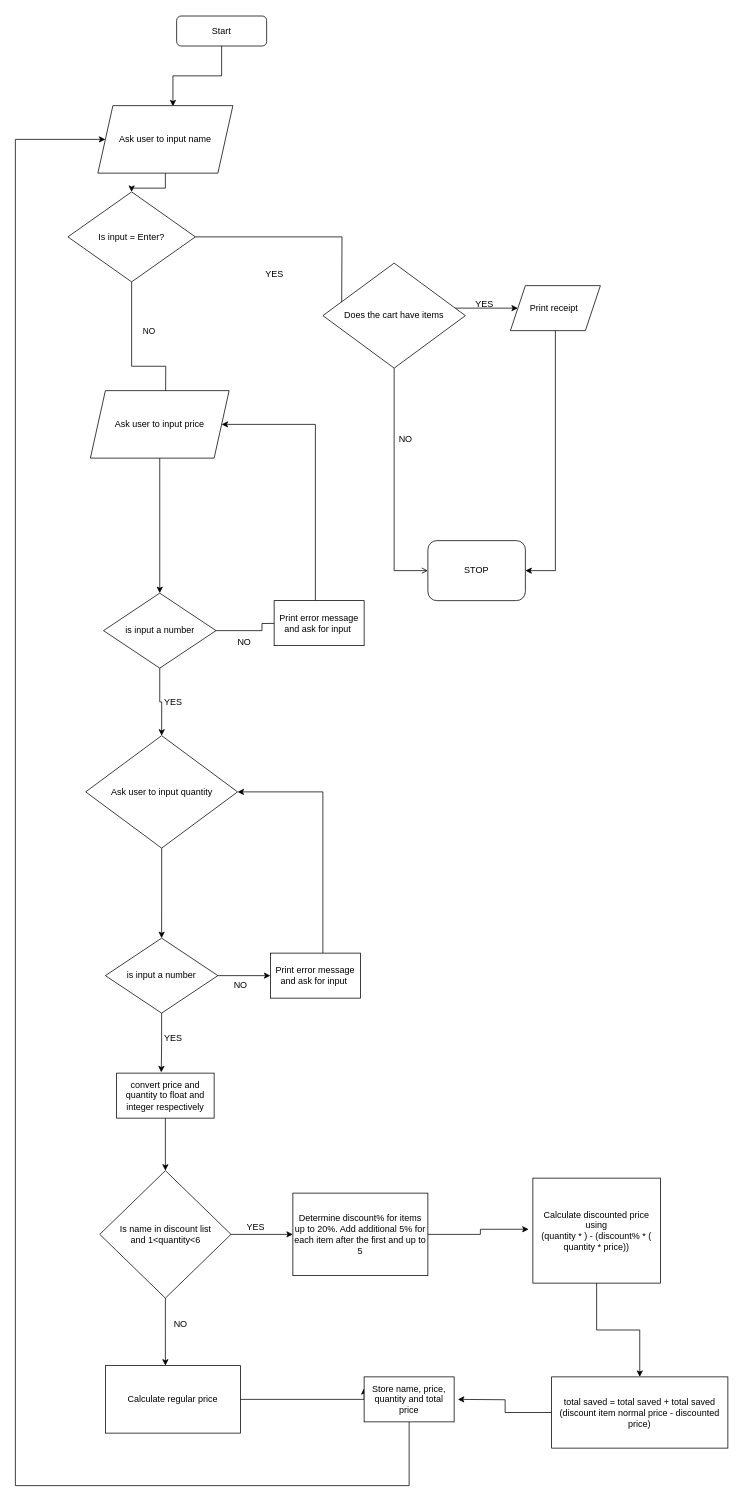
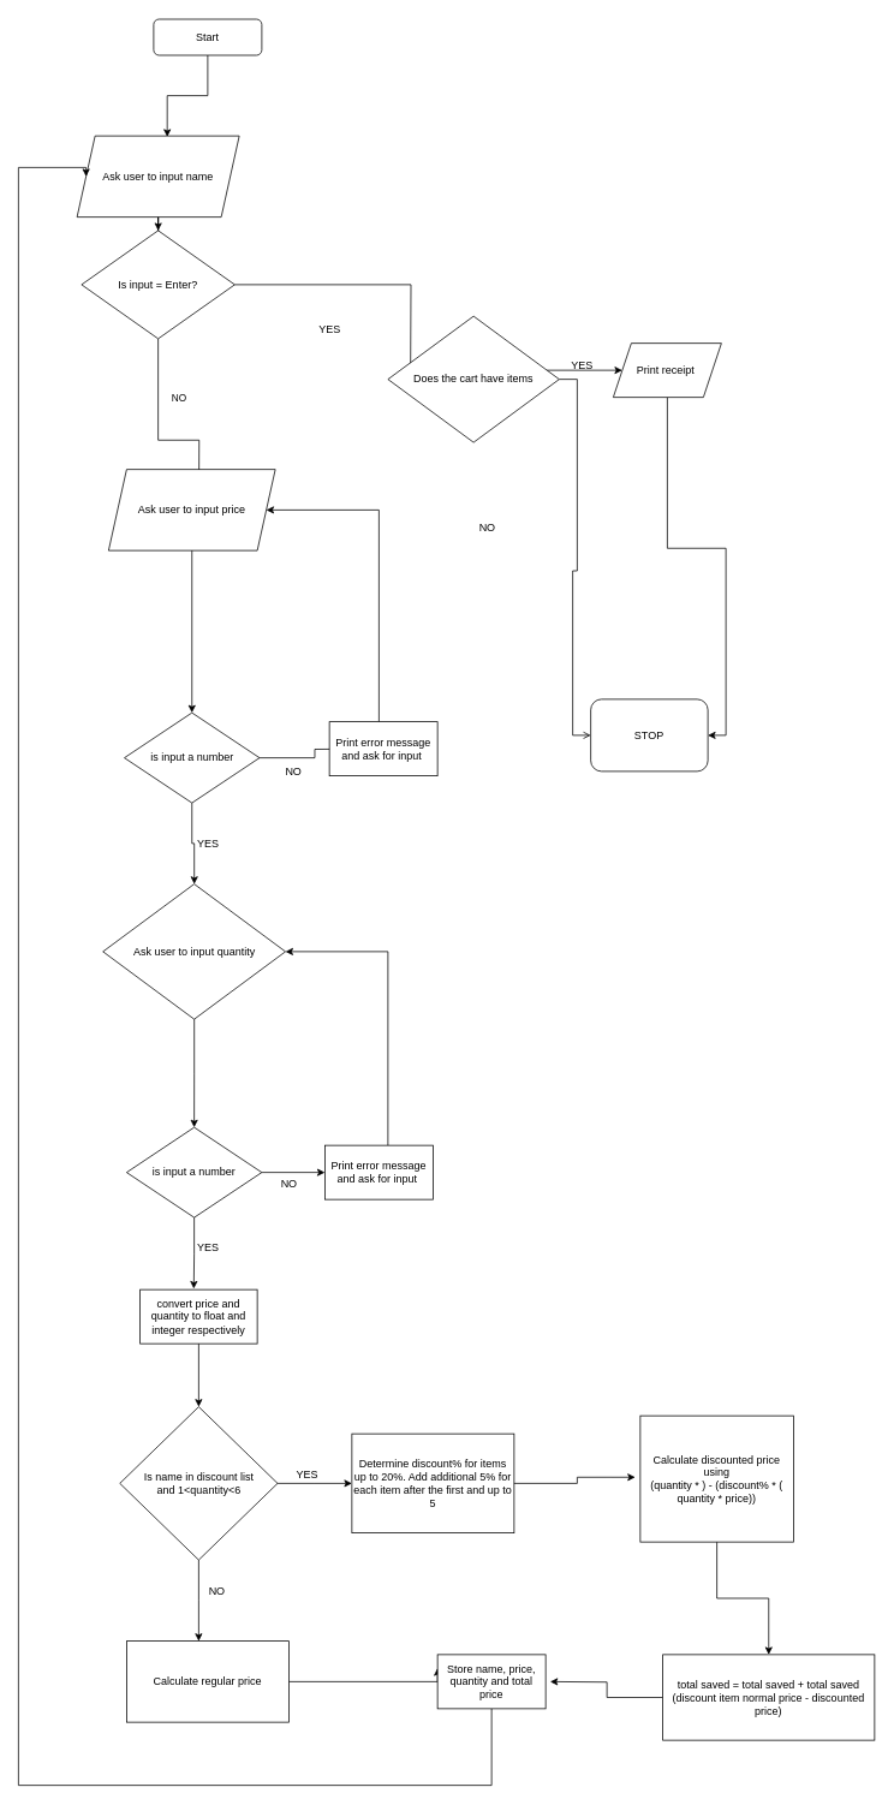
  <mxCell id="0" />
  <mxCell id="1" parent="0" />
  <mxCell id="2" style="edgeStyle=orthogonalEdgeStyle;rounded=0;orthogonalLoop=1;jettySize=auto;html=1;entryX=0.556;entryY=0.011;entryDx=0;entryDy=0;entryPerimeter=0;" parent="1" source="3" target="5" edge="1"><mxGeometry relative="1" as="geometry" /></mxCell>
- <mxCell id="3" value="Start" style="rounded=1;whiteSpace=wrap;html=1;fontSize=12;glass=0;strokeWidth=1;shadow=0;" parent="1" vertex="1"><mxGeometry x="235" y="20.5" width="120" height="40" as="geometry" /></mxCell>
+ <mxCell id="3" value="Start" style="rounded=1;whiteSpace=wrap;html=1;fontSize=12;glass=0;strokeWidth=1;shadow=0;" parent="1" vertex="1"><mxGeometry x="170" y="20.5" width="120" height="40" as="geometry" /></mxCell>
  <mxCell id="4" style="edgeStyle=orthogonalEdgeStyle;rounded=0;orthogonalLoop=1;jettySize=auto;html=1;" parent="1" source="5" target="9" edge="1"><mxGeometry relative="1" as="geometry" /></mxCell>
- <mxCell id="5" value="Ask user to input name" style="shape=parallelogram;perimeter=parallelogramPerimeter;whiteSpace=wrap;html=1;fixedSize=1;" parent="1" vertex="1"><mxGeometry x="130" y="140" width="180" height="90" as="geometry" /></mxCell>
+ <mxCell id="5" value="Ask user to input name" style="shape=parallelogram;perimeter=parallelogramPerimeter;whiteSpace=wrap;html=1;fixedSize=1;" parent="1" vertex="1"><mxGeometry x="85" y="150" width="180" height="90" as="geometry" /></mxCell>
  <mxCell id="6" style="edgeStyle=orthogonalEdgeStyle;rounded=0;orthogonalLoop=1;jettySize=auto;html=1;entryX=0;entryY=0.5;entryDx=0;entryDy=0;" parent="1" source="9" edge="1"><mxGeometry relative="1" as="geometry"><mxPoint x="455" y="420" as="targetPoint" /><Array as="points" /></mxGeometry></mxCell>
  <mxCell id="7" style="edgeStyle=orthogonalEdgeStyle;rounded=0;orthogonalLoop=1;jettySize=auto;html=1;" parent="1" source="9" edge="1"><mxGeometry relative="1" as="geometry"><mxPoint x="220" y="600" as="targetPoint" /></mxGeometry></mxCell>
  <mxCell id="8" value="NO" style="edgeLabel;html=1;align=center;verticalAlign=middle;resizable=0;points=[];" parent="7" vertex="1" connectable="0"><mxGeometry x="0.006" y="1" relative="1" as="geometry"><mxPoint x="-1" y="-46" as="offset" /></mxGeometry></mxCell>
  <mxCell id="9" value="Is input = Enter?" style="rhombus;whiteSpace=wrap;html=1;" parent="1" vertex="1"><mxGeometry x="90" y="255" width="170" height="120" as="geometry" /></mxCell>
  <mxCell id="10" value="YES" style="text;html=1;align=center;verticalAlign=middle;resizable=0;points=[];autosize=1;strokeColor=none;fillColor=none;" parent="1" vertex="1"><mxGeometry x="340" y="350" width="50" height="30" as="geometry" /></mxCell>
  <mxCell id="11" value="Ask user to input price" style="shape=parallelogram;perimeter=parallelogramPerimeter;whiteSpace=wrap;html=1;fixedSize=1;" parent="1" vertex="1"><mxGeometry x="120" y="520" width="185" height="90" as="geometry" /></mxCell>
  <mxCell id="12" style="edgeStyle=orthogonalEdgeStyle;rounded=0;orthogonalLoop=1;jettySize=auto;html=1;entryX=0.5;entryY=0;entryDx=0;entryDy=0;" parent="1" source="13" target="36" edge="1"><mxGeometry relative="1" as="geometry"><mxPoint x="215" y="1240" as="targetPoint" /></mxGeometry></mxCell>
  <mxCell id="13" value="Ask user to input quantity" style="rhombus;whiteSpace=wrap;html=1;" parent="1" vertex="1"><mxGeometry x="113.75" y="980" width="202.5" height="150" as="geometry" /></mxCell>
  <mxCell id="14" style="edgeStyle=orthogonalEdgeStyle;rounded=0;orthogonalLoop=1;jettySize=auto;html=1;entryX=0.5;entryY=0;entryDx=0;entryDy=0;" parent="1" source="15" target="19" edge="1"><mxGeometry relative="1" as="geometry" /></mxCell>
  <mxCell id="15" value="Calculate discounted price using&lt;br&gt;(quantity * ) - (discount% * ( quantity * price))" style="rounded=0;whiteSpace=wrap;html=1;" parent="1" vertex="1"><mxGeometry x="710" y="1570" width="170" height="140" as="geometry" /></mxCell>
  <mxCell id="16" value="Determine discount% for items up to 20%. Add additional 5% for each item after the first and up to 5" style="rounded=0;whiteSpace=wrap;html=1;" parent="1" vertex="1"><mxGeometry x="390" y="1590" width="180" height="110" as="geometry" /></mxCell>
  <mxCell id="17" value="NO" style="text;html=1;align=center;verticalAlign=middle;resizable=0;points=[];autosize=1;strokeColor=none;fillColor=none;" parent="1" vertex="1"><mxGeometry x="305" y="840" width="40" height="30" as="geometry" /></mxCell>
  <mxCell id="18" style="edgeStyle=orthogonalEdgeStyle;rounded=0;orthogonalLoop=1;jettySize=auto;html=1;" parent="1" source="19" edge="1"><mxGeometry relative="1" as="geometry"><mxPoint x="610" y="1865" as="targetPoint" /></mxGeometry></mxCell>
  <mxCell id="19" value="total saved = total saved + total saved&lt;br&gt;(discount item normal price - discounted price)" style="rounded=0;whiteSpace=wrap;html=1;" parent="1" vertex="1"><mxGeometry x="735" y="1835" width="235" height="95" as="geometry" /></mxCell>
  <mxCell id="20" value="" style="edgeStyle=orthogonalEdgeStyle;rounded=0;orthogonalLoop=1;jettySize=auto;html=1;entryX=0.5;entryY=0;entryDx=0;entryDy=0;" parent="1" source="11" target="23" edge="1"><mxGeometry relative="1" as="geometry"><mxPoint x="213" y="690" as="sourcePoint" /><mxPoint x="213" y="980" as="targetPoint" /></mxGeometry></mxCell>
  <mxCell id="21" value="" style="edgeStyle=orthogonalEdgeStyle;rounded=0;orthogonalLoop=1;jettySize=auto;html=1;" parent="1" source="23" target="13" edge="1"><mxGeometry relative="1" as="geometry" /></mxCell>
  <mxCell id="22" style="edgeStyle=orthogonalEdgeStyle;rounded=0;orthogonalLoop=1;jettySize=auto;html=1;" parent="1" source="23" edge="1"><mxGeometry relative="1" as="geometry"><mxPoint x="410" y="830" as="targetPoint" /></mxGeometry></mxCell>
  <mxCell id="23" value="is input a number" style="rhombus;whiteSpace=wrap;html=1;" parent="1" vertex="1"><mxGeometry x="137.5" y="790" width="150" height="100" as="geometry" /></mxCell>
  <mxCell id="24" value="YES" style="text;html=1;align=center;verticalAlign=middle;resizable=0;points=[];autosize=1;strokeColor=none;fillColor=none;" parent="1" vertex="1"><mxGeometry x="205" y="920" width="50" height="30" as="geometry" /></mxCell>
  <mxCell id="25" style="edgeStyle=orthogonalEdgeStyle;rounded=0;orthogonalLoop=1;jettySize=auto;html=1;entryX=1;entryY=0.5;entryDx=0;entryDy=0;" parent="1" source="26" target="11" edge="1"><mxGeometry relative="1" as="geometry"><Array as="points"><mxPoint x="420" y="565" /></Array></mxGeometry></mxCell>
  <mxCell id="26" value="Print error message and ask for input&amp;nbsp;" style="rounded=0;whiteSpace=wrap;html=1;" parent="1" vertex="1"><mxGeometry x="365" y="800" width="120" height="60" as="geometry" /></mxCell>
  <mxCell id="27" style="edgeStyle=orthogonalEdgeStyle;rounded=0;orthogonalLoop=1;jettySize=auto;html=1;entryX=0;entryY=0.5;entryDx=0;entryDy=0;endArrow=open;" parent="1" source="29" target="30" edge="1"><mxGeometry relative="1" as="geometry" /></mxCell>
  <mxCell id="28" style="edgeStyle=orthogonalEdgeStyle;rounded=0;orthogonalLoop=1;jettySize=auto;html=1;" parent="1" source="29" edge="1"><mxGeometry relative="1" as="geometry"><mxPoint x="690" y="410" as="targetPoint" /><Array as="points"><mxPoint x="690" y="410" /></Array></mxGeometry></mxCell>
  <mxCell id="29" value="Does the cart have items" style="rhombus;whiteSpace=wrap;html=1;" parent="1" vertex="1"><mxGeometry x="430" y="350" width="190" height="140" as="geometry" /></mxCell>
- <mxCell id="30" value="STOP" style="rounded=1;whiteSpace=wrap;html=1;" parent="1" vertex="1"><mxGeometry x="570" y="720" width="130" height="80" as="geometry" /></mxCell>
+ <mxCell id="30" value="STOP" style="rounded=1;whiteSpace=wrap;html=1;" parent="1" vertex="1"><mxGeometry x="655" y="775" width="130" height="80" as="geometry" /></mxCell>
  <mxCell id="31" value="NO" style="text;html=1;align=center;verticalAlign=middle;resizable=0;points=[];autosize=1;strokeColor=none;fillColor=none;" parent="1" vertex="1"><mxGeometry x="520" y="570" width="40" height="30" as="geometry" /></mxCell>
  <mxCell id="32" value="YES" style="text;html=1;align=center;verticalAlign=middle;resizable=0;points=[];autosize=1;strokeColor=none;fillColor=none;" parent="1" vertex="1"><mxGeometry x="620" y="390" width="50" height="30" as="geometry" /></mxCell>
  <mxCell id="33" style="edgeStyle=orthogonalEdgeStyle;rounded=0;orthogonalLoop=1;jettySize=auto;html=1;entryX=1;entryY=0.5;entryDx=0;entryDy=0;exitX=0.5;exitY=1;exitDx=0;exitDy=0;" parent="1" source="34" target="30" edge="1"><mxGeometry relative="1" as="geometry"><mxPoint x="750" y="440" as="sourcePoint" /></mxGeometry></mxCell>
  <mxCell id="34" value="Print receipt&amp;nbsp;" style="shape=parallelogram;perimeter=parallelogramPerimeter;whiteSpace=wrap;html=1;fixedSize=1;" parent="1" vertex="1"><mxGeometry x="680" y="380" width="120" height="60" as="geometry" /></mxCell>
  <mxCell id="35" style="edgeStyle=orthogonalEdgeStyle;rounded=0;orthogonalLoop=1;jettySize=auto;html=1;entryX=0;entryY=0.5;entryDx=0;entryDy=0;" parent="1" source="36" target="38" edge="1"><mxGeometry relative="1" as="geometry" /></mxCell>
  <mxCell id="36" value="is input a number" style="rhombus;whiteSpace=wrap;html=1;" parent="1" vertex="1"><mxGeometry x="140" y="1250" width="150" height="100" as="geometry" /></mxCell>
  <mxCell id="37" style="edgeStyle=orthogonalEdgeStyle;rounded=0;orthogonalLoop=1;jettySize=auto;html=1;entryX=1;entryY=0.5;entryDx=0;entryDy=0;" parent="1" source="38" target="13" edge="1"><mxGeometry relative="1" as="geometry"><Array as="points"><mxPoint x="430" y="1055" /></Array></mxGeometry></mxCell>
  <mxCell id="38" value="Print error message and ask for input&amp;nbsp;" style="rounded=0;whiteSpace=wrap;html=1;" parent="1" vertex="1"><mxGeometry x="360" y="1270" width="120" height="60" as="geometry" /></mxCell>
  <mxCell id="39" value="NO" style="text;html=1;align=center;verticalAlign=middle;resizable=0;points=[];autosize=1;strokeColor=none;fillColor=none;" parent="1" vertex="1"><mxGeometry x="300" y="1298" width="40" height="30" as="geometry" /></mxCell>
  <mxCell id="40" style="edgeStyle=orthogonalEdgeStyle;rounded=0;orthogonalLoop=1;jettySize=auto;html=1;entryX=0.5;entryY=0;entryDx=0;entryDy=0;" parent="1" source="41" target="45" edge="1"><mxGeometry relative="1" as="geometry" /></mxCell>
  <mxCell id="41" value="convert price and quantity to float and integer respectively" style="rounded=0;whiteSpace=wrap;html=1;" parent="1" vertex="1"><mxGeometry x="155" y="1430" width="130" height="60" as="geometry" /></mxCell>
  <mxCell id="42" style="edgeStyle=orthogonalEdgeStyle;rounded=0;orthogonalLoop=1;jettySize=auto;html=1;entryX=0.458;entryY=-0.017;entryDx=0;entryDy=0;entryPerimeter=0;" parent="1" source="36" target="41" edge="1"><mxGeometry relative="1" as="geometry" /></mxCell>
  <mxCell id="43" style="edgeStyle=orthogonalEdgeStyle;rounded=0;orthogonalLoop=1;jettySize=auto;html=1;" parent="1" source="45" edge="1"><mxGeometry relative="1" as="geometry"><mxPoint x="390" y="1645" as="targetPoint" /></mxGeometry></mxCell>
  <mxCell id="44" style="edgeStyle=orthogonalEdgeStyle;rounded=0;orthogonalLoop=1;jettySize=auto;html=1;" parent="1" source="45" edge="1"><mxGeometry relative="1" as="geometry"><mxPoint x="220" y="1820" as="targetPoint" /></mxGeometry></mxCell>
  <mxCell id="45" value="Is name in discount list&lt;br&gt;and 1&amp;lt;quantity&amp;lt;6" style="rhombus;whiteSpace=wrap;html=1;" parent="1" vertex="1"><mxGeometry x="132.5" y="1560" width="175" height="170" as="geometry" /></mxCell>
  <mxCell id="46" value="YES" style="text;html=1;align=center;verticalAlign=middle;resizable=0;points=[];autosize=1;strokeColor=none;fillColor=none;" parent="1" vertex="1"><mxGeometry x="205" y="1368" width="50" height="30" as="geometry" /></mxCell>
  <mxCell id="47" value="YES" style="text;html=1;align=center;verticalAlign=middle;resizable=0;points=[];autosize=1;strokeColor=none;fillColor=none;" parent="1" vertex="1"><mxGeometry x="315" y="1620" width="50" height="30" as="geometry" /></mxCell>
  <mxCell id="48" style="edgeStyle=orthogonalEdgeStyle;rounded=0;orthogonalLoop=1;jettySize=auto;html=1;entryX=-0.033;entryY=0.487;entryDx=0;entryDy=0;entryPerimeter=0;" parent="1" source="16" target="15" edge="1"><mxGeometry relative="1" as="geometry" /></mxCell>
  <mxCell id="49" value="NO" style="text;html=1;align=center;verticalAlign=middle;resizable=0;points=[];autosize=1;strokeColor=none;fillColor=none;" parent="1" vertex="1"><mxGeometry x="220" y="1750" width="40" height="30" as="geometry" /></mxCell>
  <mxCell id="50" style="edgeStyle=orthogonalEdgeStyle;rounded=0;orthogonalLoop=1;jettySize=auto;html=1;entryX=0;entryY=0.25;entryDx=0;entryDy=0;" parent="1" source="51" target="53" edge="1"><mxGeometry relative="1" as="geometry"><Array as="points"><mxPoint x="485" y="1865" /></Array></mxGeometry></mxCell>
  <mxCell id="51" value="Calculate regular price" style="rounded=0;whiteSpace=wrap;html=1;" parent="1" vertex="1"><mxGeometry x="140" y="1820" width="180" height="90" as="geometry" /></mxCell>
  <mxCell id="52" style="edgeStyle=orthogonalEdgeStyle;rounded=0;orthogonalLoop=1;jettySize=auto;html=1;entryX=0;entryY=0.5;entryDx=0;entryDy=0;exitX=0.5;exitY=1;exitDx=0;exitDy=0;" parent="1" source="53" target="5" edge="1"><mxGeometry relative="1" as="geometry"><Array as="points"><mxPoint x="545" y="1980" /><mxPoint x="20" y="1980" /><mxPoint x="20" y="185" /></Array></mxGeometry></mxCell>
  <mxCell id="53" value="Store name, price, quantity and total price" style="rounded=0;whiteSpace=wrap;html=1;" parent="1" vertex="1"><mxGeometry x="485" y="1835" width="120" height="60" as="geometry" /></mxCell>
